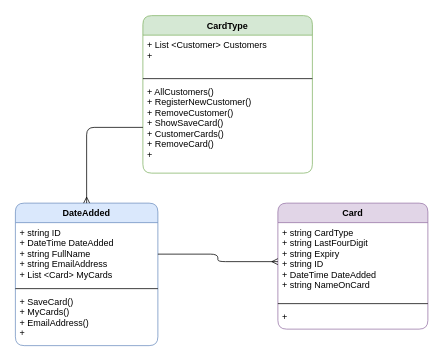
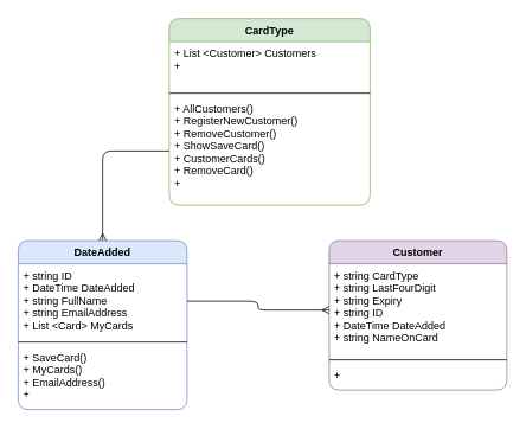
  <mxCell id="0" />
  <mxCell id="1" parent="0" />
  <mxCell id="2" value="CardType" style="swimlane;fontStyle=1;align=center;verticalAlign=top;childLayout=stackLayout;horizontal=1;startSize=26;horizontalStack=0;resizeParent=1;resizeParentMax=0;resizeLast=0;collapsible=1;marginBottom=0;rounded=1;fillColor=#d5e8d4;strokeColor=#82b366;" vertex="1" parent="1"><mxGeometry x="190" y="20" width="226" height="210" as="geometry" /></mxCell>
  <mxCell id="3" value="+ List &lt;Customer&gt; Customers&#10;+ " style="text;strokeColor=none;fillColor=none;align=left;verticalAlign=top;spacingLeft=4;spacingRight=4;overflow=hidden;rotatable=0;points=[[0,0.5],[1,0.5]];portConstraint=eastwest;" vertex="1" parent="2"><mxGeometry y="26" width="226" height="54" as="geometry" /></mxCell>
  <mxCell id="4" value="" style="line;strokeWidth=1;fillColor=none;align=left;verticalAlign=middle;spacingTop=-1;spacingLeft=3;spacingRight=3;rotatable=0;labelPosition=right;points=[];portConstraint=eastwest;" vertex="1" parent="2"><mxGeometry y="80" width="226" height="8" as="geometry" /></mxCell>
  <mxCell id="5" value="+ AllCustomers()&#10;+ RegisterNewCustomer()&#10;+ RemoveCustomer()&#10;+ ShowSaveCard()&#10;+ CustomerCards()&#10;+ RemoveCard()&#10;+" style="text;strokeColor=none;fillColor=none;align=left;verticalAlign=top;spacingLeft=4;spacingRight=4;overflow=hidden;rotatable=0;points=[[0,0.5],[1,0.5]];portConstraint=eastwest;labelBackgroundColor=none;" vertex="1" parent="2"><mxGeometry y="88" width="226" height="122" as="geometry" /></mxCell>
  <mxCell id="6" value="DateAdded" style="swimlane;fontStyle=1;align=center;verticalAlign=top;childLayout=stackLayout;horizontal=1;startSize=26;horizontalStack=0;resizeParent=1;resizeParentMax=0;resizeLast=0;collapsible=1;marginBottom=0;rounded=1;fillColor=#dae8fc;strokeColor=#6c8ebf;" vertex="1" parent="1"><mxGeometry x="20" y="270" width="190" height="190" as="geometry" /></mxCell>
  <mxCell id="7" value="+ string ID&#10;+ DateTime DateAdded&#10;+ string FullName&#10;+ string EmailAddress&#10;+ List &lt;Card&gt; MyCards" style="text;strokeColor=none;fillColor=none;align=left;verticalAlign=top;spacingLeft=4;spacingRight=4;overflow=hidden;rotatable=0;points=[[0,0.5],[1,0.5]];portConstraint=eastwest;" vertex="1" parent="6"><mxGeometry y="26" width="190" height="84" as="geometry" /></mxCell>
  <mxCell id="8" value="" style="line;strokeWidth=1;fillColor=none;align=left;verticalAlign=middle;spacingTop=-1;spacingLeft=3;spacingRight=3;rotatable=0;labelPosition=right;points=[];portConstraint=eastwest;" vertex="1" parent="6"><mxGeometry y="110" width="190" height="8" as="geometry" /></mxCell>
  <mxCell id="9" value="+ SaveCard()&#10;+ MyCards()&#10;+ EmailAddress()&#10;+" style="text;strokeColor=none;fillColor=none;align=left;verticalAlign=top;spacingLeft=4;spacingRight=4;overflow=hidden;rotatable=0;points=[[0,0.5],[1,0.5]];portConstraint=eastwest;" vertex="1" parent="6"><mxGeometry y="118" width="190" height="72" as="geometry" /></mxCell>
- <mxCell id="10" value="Card" style="swimlane;fontStyle=1;align=center;verticalAlign=top;childLayout=stackLayout;horizontal=1;startSize=26;horizontalStack=0;resizeParent=1;resizeParentMax=0;resizeLast=0;collapsible=1;marginBottom=0;rounded=1;fillColor=#e1d5e7;strokeColor=#9673a6;" vertex="1" parent="1"><mxGeometry x="370" y="270" width="200" height="168" as="geometry" /></mxCell>
+ <mxCell id="10" value="Customer" style="swimlane;fontStyle=1;align=center;verticalAlign=top;childLayout=stackLayout;horizontal=1;startSize=26;horizontalStack=0;resizeParent=1;resizeParentMax=0;resizeLast=0;collapsible=1;marginBottom=0;rounded=1;fillColor=#e1d5e7;strokeColor=#9673a6;" vertex="1" parent="1"><mxGeometry x="370" y="270" width="200" height="168" as="geometry" /></mxCell>
  <mxCell id="11" value="+ string CardType&#10;+ string LastFourDigit&#10;+ string Expiry&#10;+ string ID&#10;+ DateTime DateAdded&#10;+ string NameOnCard&#10;" style="text;strokeColor=none;fillColor=none;align=left;verticalAlign=top;spacingLeft=4;spacingRight=4;overflow=hidden;rotatable=0;points=[[0,0.5],[1,0.5]];portConstraint=eastwest;" vertex="1" parent="10"><mxGeometry y="26" width="200" height="104" as="geometry" /></mxCell>
  <mxCell id="12" value="" style="line;strokeWidth=1;fillColor=none;align=left;verticalAlign=middle;spacingTop=-1;spacingLeft=3;spacingRight=3;rotatable=0;labelPosition=right;points=[];portConstraint=eastwest;" vertex="1" parent="10"><mxGeometry y="130" width="200" height="8" as="geometry" /></mxCell>
  <mxCell id="13" value="+ " style="text;strokeColor=none;fillColor=none;align=left;verticalAlign=top;spacingLeft=4;spacingRight=4;overflow=hidden;rotatable=0;points=[[0,0.5],[1,0.5]];portConstraint=eastwest;" vertex="1" parent="10"><mxGeometry y="138" width="200" height="30" as="geometry" /></mxCell>
  <mxCell id="14" style="edgeStyle=orthogonalEdgeStyle;orthogonalLoop=1;jettySize=auto;html=1;fontColor=#000000;rounded=1;endArrow=ERmany;endFill=0;" edge="1" parent="1" source="7" target="11"><mxGeometry relative="1" as="geometry" /></mxCell>
  <mxCell id="15" style="edgeStyle=orthogonalEdgeStyle;rounded=1;orthogonalLoop=1;jettySize=auto;html=1;endArrow=ERmany;endFill=0;fontColor=#000000;" edge="1" parent="1" source="5" target="6"><mxGeometry relative="1" as="geometry" /></mxCell>
